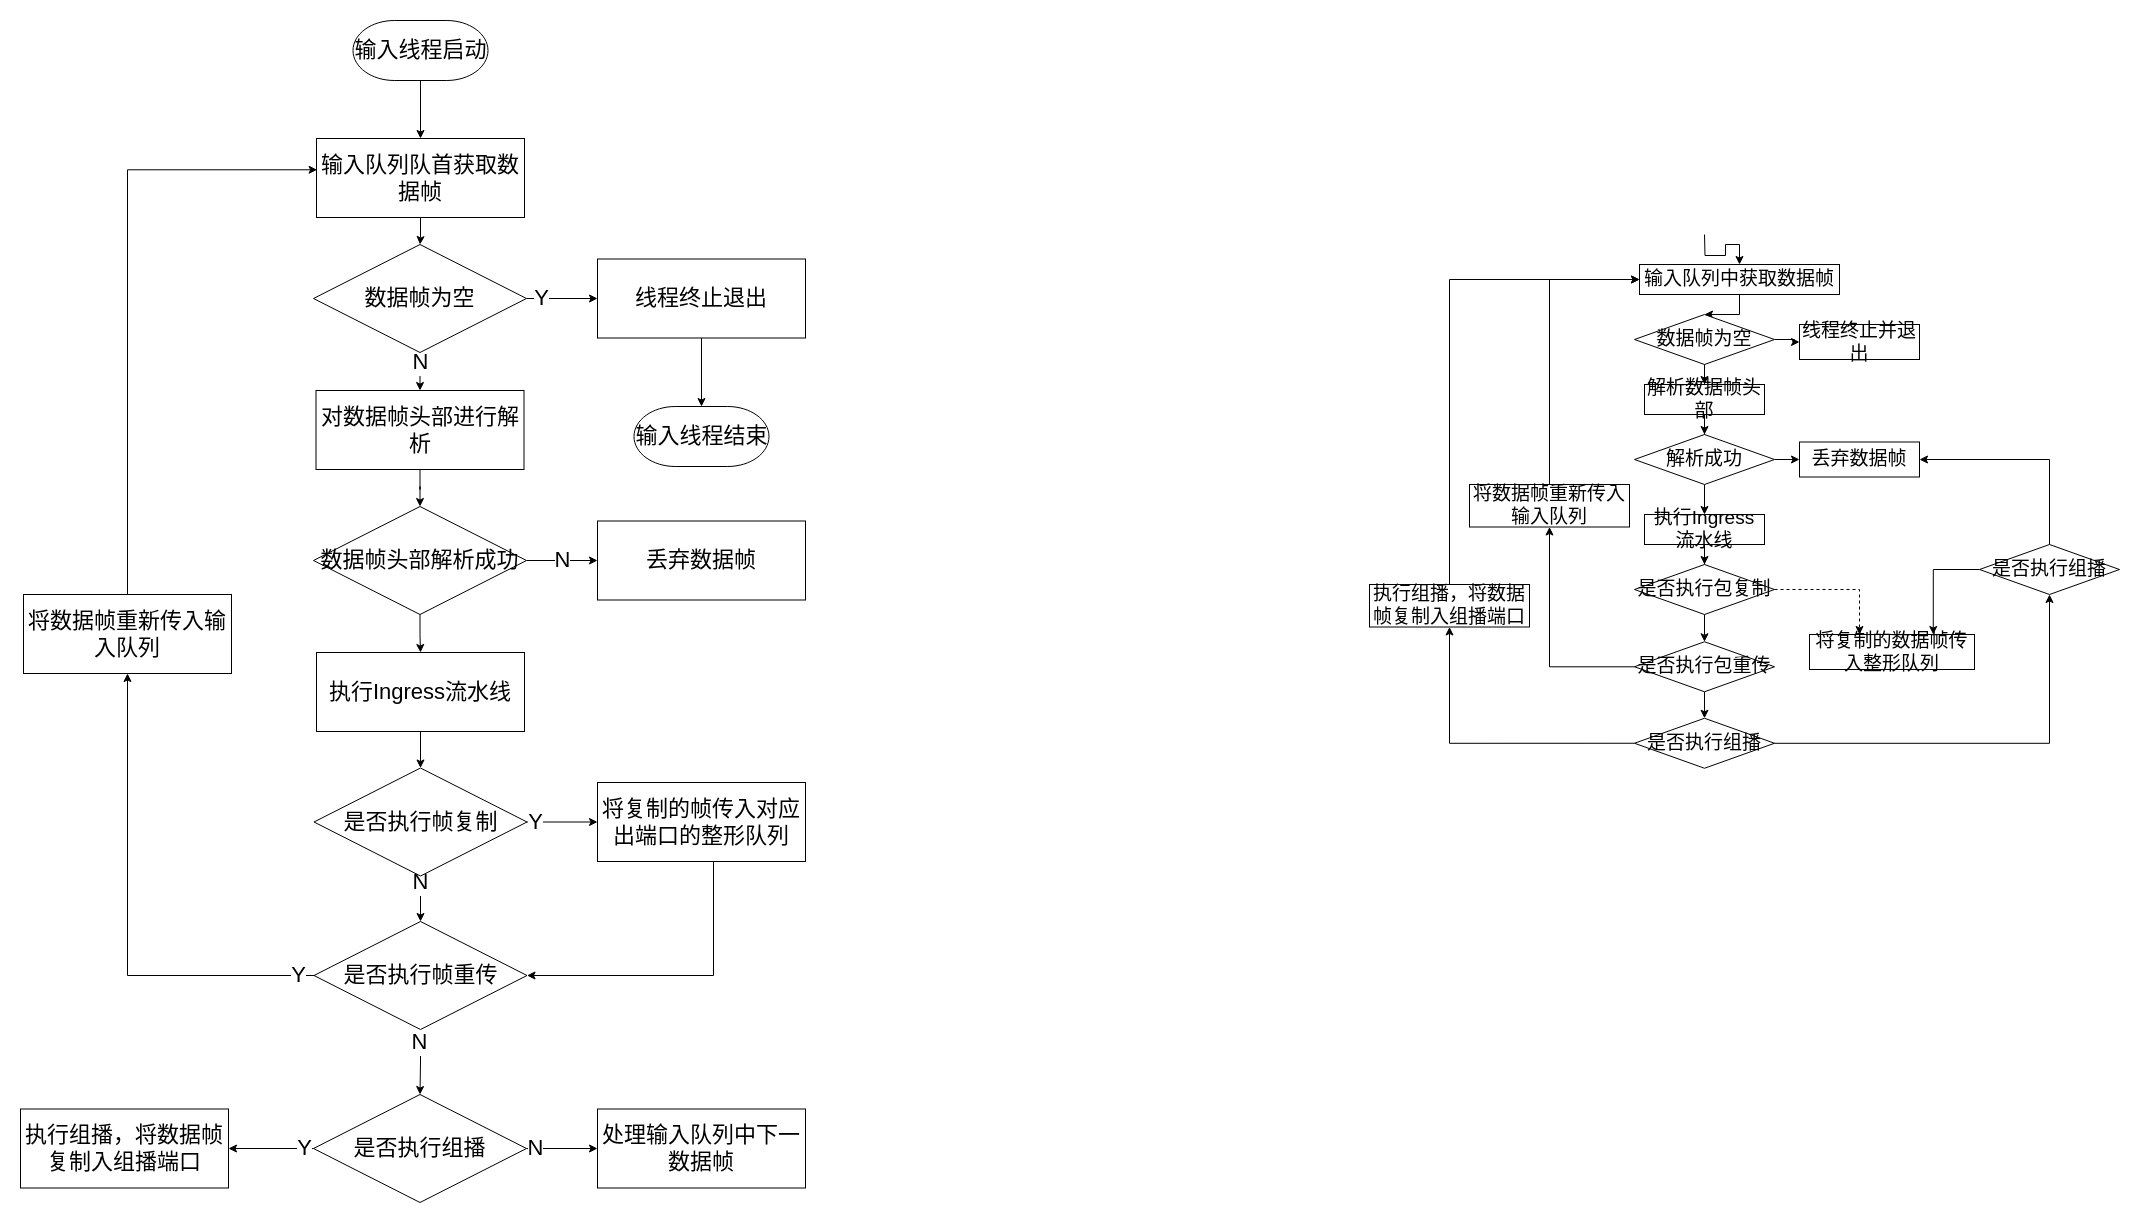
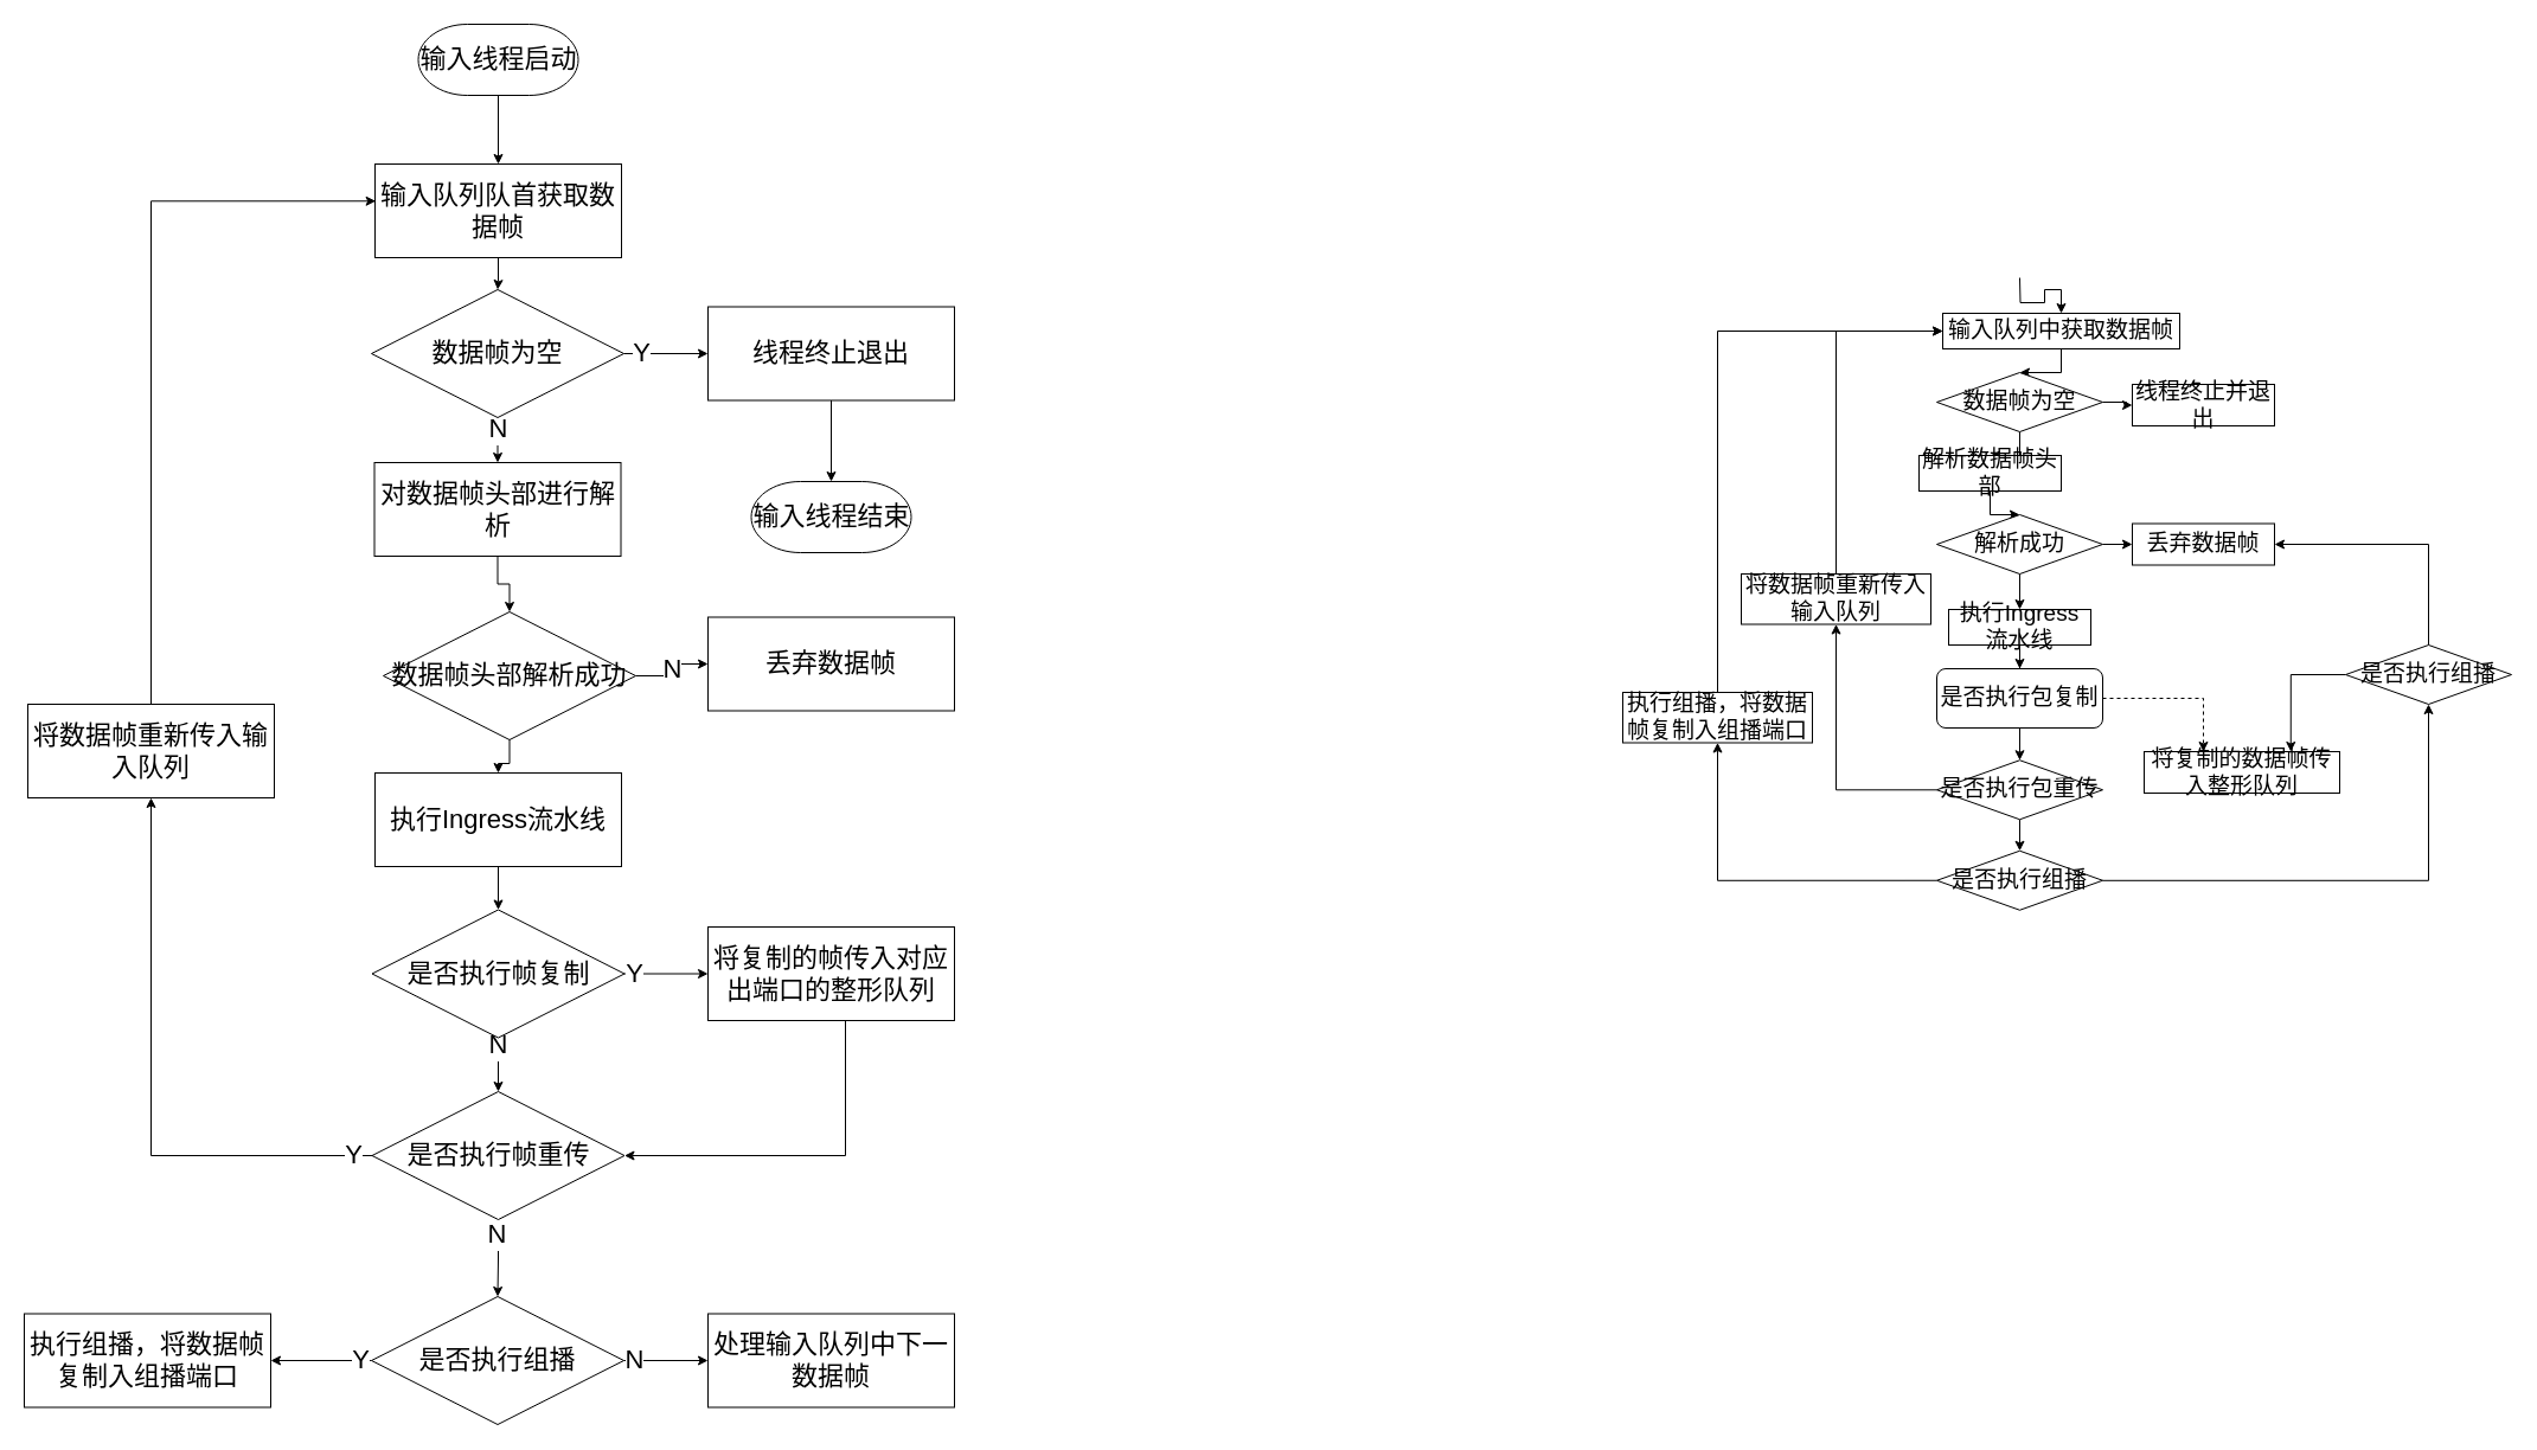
  <mxCell id="0" />
  <mxCell id="1" parent="0" />
  <mxCell id="2" value="" style="edgeStyle=orthogonalEdgeStyle;rounded=0;orthogonalLoop=1;jettySize=auto;html=1;fontSize=19;" parent="1" source="3" target="6" edge="1"><mxGeometry relative="1" as="geometry" /></mxCell>
  <mxCell id="3" value="输入队列中获取数据帧" style="rounded=0;whiteSpace=wrap;html=1;fontSize=19;" parent="1" vertex="1"><mxGeometry x="1639" y="264" width="200" height="30" as="geometry" /></mxCell>
  <mxCell id="4" value="" style="edgeStyle=orthogonalEdgeStyle;rounded=0;orthogonalLoop=1;jettySize=auto;html=1;fontSize=19;" parent="1" source="6" target="7" edge="1"><mxGeometry relative="1" as="geometry" /></mxCell>
  <mxCell id="5" value="" style="edgeStyle=orthogonalEdgeStyle;rounded=0;orthogonalLoop=1;jettySize=auto;html=1;fontSize=19;" parent="1" source="6" target="10" edge="1"><mxGeometry relative="1" as="geometry" /></mxCell>
  <mxCell id="6" value="数据帧为空" style="rhombus;whiteSpace=wrap;html=1;fontSize=19;" parent="1" vertex="1"><mxGeometry x="1634" y="314" width="140" height="50" as="geometry" /></mxCell>
  <mxCell id="7" value="线程终止并退出" style="rounded=0;whiteSpace=wrap;html=1;fontSize=19;" parent="1" vertex="1"><mxGeometry x="1799" y="324" width="120" height="35" as="geometry" /></mxCell>
  <mxCell id="8" value="" style="edgeStyle=orthogonalEdgeStyle;rounded=0;orthogonalLoop=1;jettySize=auto;html=1;fontSize=19;" parent="1" target="3" edge="1"><mxGeometry relative="1" as="geometry"><mxPoint x="1704" y="234" as="sourcePoint" /></mxGeometry></mxCell>
  <mxCell id="9" value="" style="edgeStyle=orthogonalEdgeStyle;rounded=0;orthogonalLoop=1;jettySize=auto;html=1;fontSize=19;" parent="1" source="10" target="13" edge="1"><mxGeometry relative="1" as="geometry" /></mxCell>
- <mxCell id="10" value="解析数据帧头部" style="whiteSpace=wrap;html=1;fontSize=19;" parent="1" vertex="1"><mxGeometry x="1644" y="384" width="120" height="30" as="geometry" /></mxCell>
+ <mxCell id="10" value="解析数据帧头部" style="whiteSpace=wrap;html=1;fontSize=19;" parent="1" vertex="1"><mxGeometry x="1619" y="384" width="120" height="30" as="geometry" /></mxCell>
  <mxCell id="11" value="" style="edgeStyle=orthogonalEdgeStyle;rounded=0;orthogonalLoop=1;jettySize=auto;html=1;fontSize=19;" parent="1" source="13" target="14" edge="1"><mxGeometry relative="1" as="geometry" /></mxCell>
  <mxCell id="12" value="" style="edgeStyle=orthogonalEdgeStyle;rounded=0;orthogonalLoop=1;jettySize=auto;html=1;fontSize=19;" parent="1" source="13" target="16" edge="1"><mxGeometry relative="1" as="geometry" /></mxCell>
  <mxCell id="13" value="解析成功" style="rhombus;whiteSpace=wrap;html=1;fontSize=19;" parent="1" vertex="1"><mxGeometry x="1634" y="434" width="140" height="50" as="geometry" /></mxCell>
  <mxCell id="14" value="丢弃数据帧" style="whiteSpace=wrap;html=1;fontSize=19;" parent="1" vertex="1"><mxGeometry x="1799" y="441.5" width="120" height="35" as="geometry" /></mxCell>
  <mxCell id="15" value="" style="edgeStyle=orthogonalEdgeStyle;rounded=0;orthogonalLoop=1;jettySize=auto;html=1;fontSize=19;" parent="1" source="16" target="19" edge="1"><mxGeometry relative="1" as="geometry" /></mxCell>
  <mxCell id="16" value="执行Ingress流水线" style="whiteSpace=wrap;html=1;fontSize=19;" parent="1" vertex="1"><mxGeometry x="1644" y="514" width="120" height="30" as="geometry" /></mxCell>
  <mxCell id="17" value="" style="edgeStyle=orthogonalEdgeStyle;rounded=0;orthogonalLoop=1;jettySize=auto;html=1;fontSize=19;dashed=1;" parent="1" source="19" target="20" edge="1"><mxGeometry relative="1" as="geometry"><Array as="points"><mxPoint x="1859" y="589" /></Array></mxGeometry></mxCell>
  <mxCell id="18" value="" style="edgeStyle=orthogonalEdgeStyle;rounded=0;orthogonalLoop=1;jettySize=auto;html=1;fontSize=19;" parent="1" source="19" target="28" edge="1"><mxGeometry relative="1" as="geometry" /></mxCell>
- <mxCell id="19" value="是否执行包复制" style="rhombus;whiteSpace=wrap;html=1;fontSize=19;" parent="1" vertex="1"><mxGeometry x="1634" y="564" width="140" height="50" as="geometry" /></mxCell>
+ <mxCell id="19" value="是否执行包复制" style="whiteSpace=wrap;html=1;fontSize=19;rounded=1;" parent="1" vertex="1"><mxGeometry x="1634" y="564" width="140" height="50" as="geometry" /></mxCell>
  <mxCell id="20" value="将复制的数据帧传入整形队列" style="whiteSpace=wrap;html=1;fontSize=19;" parent="1" vertex="1"><mxGeometry x="1809" y="634" width="165" height="35" as="geometry" /></mxCell>
  <mxCell id="21" value="" style="edgeStyle=orthogonalEdgeStyle;rounded=0;orthogonalLoop=1;jettySize=auto;html=1;exitX=0;exitY=0.5;exitDx=0;exitDy=0;fontSize=19;" parent="1" source="23" target="25" edge="1"><mxGeometry relative="1" as="geometry"><mxPoint x="1644" y="726.25" as="sourcePoint" /></mxGeometry></mxCell>
  <mxCell id="22" value="" style="edgeStyle=orthogonalEdgeStyle;rounded=0;orthogonalLoop=1;jettySize=auto;html=1;fontSize=19;" parent="1" source="23" target="33" edge="1"><mxGeometry relative="1" as="geometry" /></mxCell>
  <mxCell id="23" value="是否执行组播" style="rhombus;whiteSpace=wrap;html=1;fontSize=19;" parent="1" vertex="1"><mxGeometry x="1634" y="717.75" width="140" height="50" as="geometry" /></mxCell>
  <mxCell id="24" value="" style="edgeStyle=orthogonalEdgeStyle;rounded=0;orthogonalLoop=1;jettySize=auto;html=1;entryX=0;entryY=0.5;entryDx=0;entryDy=0;fontSize=19;" parent="1" source="25" target="3" edge="1"><mxGeometry relative="1" as="geometry"><Array as="points"><mxPoint x="1449" y="279" /></Array></mxGeometry></mxCell>
  <mxCell id="25" value="执行组播，将数据帧复制入组播端口" style="whiteSpace=wrap;html=1;fontSize=19;" parent="1" vertex="1"><mxGeometry x="1369" y="584" width="160" height="42.5" as="geometry" /></mxCell>
  <mxCell id="26" value="" style="edgeStyle=orthogonalEdgeStyle;rounded=0;orthogonalLoop=1;jettySize=auto;html=1;fontSize=19;" parent="1" source="28" target="30" edge="1"><mxGeometry relative="1" as="geometry" /></mxCell>
  <mxCell id="27" value="" style="edgeStyle=orthogonalEdgeStyle;rounded=0;orthogonalLoop=1;jettySize=auto;html=1;fontSize=19;" parent="1" source="28" target="23" edge="1"><mxGeometry relative="1" as="geometry" /></mxCell>
  <mxCell id="28" value="是否执行包重传" style="rhombus;whiteSpace=wrap;html=1;fontSize=19;" parent="1" vertex="1"><mxGeometry x="1634" y="641.25" width="140" height="50" as="geometry" /></mxCell>
  <mxCell id="29" value="" style="edgeStyle=orthogonalEdgeStyle;rounded=0;orthogonalLoop=1;jettySize=auto;html=1;entryX=0;entryY=0.5;entryDx=0;entryDy=0;fontSize=19;" parent="1" source="30" target="3" edge="1"><mxGeometry relative="1" as="geometry"><mxPoint x="1529" y="573.75" as="targetPoint" /><Array as="points"><mxPoint x="1549" y="279" /></Array></mxGeometry></mxCell>
  <mxCell id="30" value="将数据帧重新传入输入队列" style="whiteSpace=wrap;html=1;fontSize=19;" parent="1" vertex="1"><mxGeometry x="1469" y="484" width="160" height="42.5" as="geometry" /></mxCell>
  <mxCell id="31" value="" style="edgeStyle=orthogonalEdgeStyle;rounded=0;orthogonalLoop=1;jettySize=auto;html=1;entryX=1;entryY=0.5;entryDx=0;entryDy=0;fontSize=19;" parent="1" source="33" target="14" edge="1"><mxGeometry relative="1" as="geometry"><mxPoint x="1869" y="642.75" as="targetPoint" /><Array as="points"><mxPoint x="2049" y="459" /></Array></mxGeometry></mxCell>
  <mxCell id="32" value="" style="edgeStyle=orthogonalEdgeStyle;rounded=0;orthogonalLoop=1;jettySize=auto;html=1;entryX=0.75;entryY=0;entryDx=0;entryDy=0;fontSize=19;" parent="1" source="33" target="20" edge="1"><mxGeometry relative="1" as="geometry"><mxPoint x="1889" y="569" as="targetPoint" /></mxGeometry></mxCell>
  <mxCell id="33" value="是否执行组播" style="rhombus;whiteSpace=wrap;html=1;fontSize=19;" parent="1" vertex="1"><mxGeometry x="1979" y="544" width="140" height="50" as="geometry" /></mxCell>
  <mxCell id="34" value="" style="edgeStyle=orthogonalEdgeStyle;rounded=0;orthogonalLoop=1;jettySize=auto;html=1;fontSize=22;" parent="1" source="35" target="37" edge="1"><mxGeometry relative="1" as="geometry" /></mxCell>
  <mxCell id="35" value="&lt;span style=&quot;font-size: 22px;&quot;&gt;输入线程启动&lt;/span&gt;" style="strokeWidth=1;html=1;shape=mxgraph.flowchart.terminator;whiteSpace=wrap;fontSize=22;" parent="1" vertex="1"><mxGeometry x="352.5" y="20" width="135" height="60" as="geometry" /></mxCell>
  <mxCell id="36" value="" style="edgeStyle=orthogonalEdgeStyle;rounded=0;orthogonalLoop=1;jettySize=auto;html=1;fontSize=22;" parent="1" source="37" target="40" edge="1"><mxGeometry relative="1" as="geometry" /></mxCell>
  <mxCell id="37" value="输入队列队首获取数据帧" style="rounded=0;whiteSpace=wrap;html=1;fontSize=22;" parent="1" vertex="1"><mxGeometry x="316" y="138" width="208" height="79" as="geometry" /></mxCell>
  <mxCell id="38" value="Y" style="edgeStyle=orthogonalEdgeStyle;rounded=0;orthogonalLoop=1;jettySize=auto;html=1;fontSize=22;" parent="1" source="40" target="42" edge="1"><mxGeometry x="-0.549" relative="1" as="geometry"><mxPoint x="-1" as="offset" /></mxGeometry></mxCell>
  <mxCell id="39" value="N" style="edgeStyle=orthogonalEdgeStyle;rounded=0;orthogonalLoop=1;jettySize=auto;html=1;fontSize=22;" parent="1" source="40" target="45" edge="1"><mxGeometry x="-0.552" relative="1" as="geometry"><mxPoint y="1" as="offset" /></mxGeometry></mxCell>
  <mxCell id="40" value="数据帧为空" style="rhombus;whiteSpace=wrap;html=1;fontSize=22;" parent="1" vertex="1"><mxGeometry x="313" y="244" width="213" height="108" as="geometry" /></mxCell>
  <mxCell id="41" value="" style="edgeStyle=orthogonalEdgeStyle;rounded=0;orthogonalLoop=1;jettySize=auto;html=1;fontSize=22;" parent="1" source="42" target="43" edge="1"><mxGeometry relative="1" as="geometry" /></mxCell>
  <mxCell id="42" value="线程终止退出" style="rounded=0;whiteSpace=wrap;html=1;fontSize=22;" parent="1" vertex="1"><mxGeometry x="597" y="258.5" width="208" height="79" as="geometry" /></mxCell>
  <mxCell id="43" value="&lt;span style=&quot;font-size: 22px;&quot;&gt;输入线程结束&lt;/span&gt;" style="strokeWidth=1;html=1;shape=mxgraph.flowchart.terminator;whiteSpace=wrap;fontSize=22;" parent="1" vertex="1"><mxGeometry x="633.5" y="406" width="135" height="60" as="geometry" /></mxCell>
  <mxCell id="44" value="" style="edgeStyle=orthogonalEdgeStyle;rounded=0;orthogonalLoop=1;jettySize=auto;html=1;fontSize=22;" parent="1" source="45" target="48" edge="1"><mxGeometry relative="1" as="geometry" /></mxCell>
  <mxCell id="45" value="对数据帧头部进行解析" style="rounded=0;whiteSpace=wrap;html=1;fontSize=22;" parent="1" vertex="1"><mxGeometry x="315.5" y="390" width="208" height="79" as="geometry" /></mxCell>
  <mxCell id="46" value="N" style="edgeStyle=orthogonalEdgeStyle;rounded=0;orthogonalLoop=1;jettySize=auto;html=1;fontSize=22;" parent="1" source="48" target="49" edge="1"><mxGeometry relative="1" as="geometry" /></mxCell>
  <mxCell id="47" value="" style="edgeStyle=orthogonalEdgeStyle;rounded=0;orthogonalLoop=1;jettySize=auto;html=1;fontSize=22;" parent="1" source="48" target="51" edge="1"><mxGeometry relative="1" as="geometry" /></mxCell>
- <mxCell id="48" value="数据帧头部解析成功" style="rhombus;whiteSpace=wrap;html=1;fontSize=22;" parent="1" vertex="1"><mxGeometry x="313" y="506" width="213" height="108" as="geometry" /></mxCell>
+ <mxCell id="48" value="数据帧头部解析成功" style="rhombus;whiteSpace=wrap;html=1;fontSize=22;" parent="1" vertex="1"><mxGeometry x="323" y="516" width="213" height="108" as="geometry" /></mxCell>
  <mxCell id="49" value="丢弃数据帧" style="rounded=0;whiteSpace=wrap;html=1;fontSize=22;" parent="1" vertex="1"><mxGeometry x="597" y="520.5" width="208" height="79" as="geometry" /></mxCell>
  <mxCell id="50" value="" style="edgeStyle=orthogonalEdgeStyle;rounded=0;orthogonalLoop=1;jettySize=auto;html=1;fontSize=22;" parent="1" source="51" target="54" edge="1"><mxGeometry relative="1" as="geometry" /></mxCell>
  <mxCell id="51" value="执行Ingress流水线" style="rounded=0;whiteSpace=wrap;html=1;fontSize=22;" parent="1" vertex="1"><mxGeometry x="316" y="652" width="208" height="79" as="geometry" /></mxCell>
  <mxCell id="52" value="N" style="edgeStyle=orthogonalEdgeStyle;rounded=0;orthogonalLoop=1;jettySize=auto;html=1;fontSize=22;" parent="1" source="54" target="57" edge="1"><mxGeometry x="-0.756" relative="1" as="geometry"><mxPoint as="offset" /></mxGeometry></mxCell>
  <mxCell id="53" value="Y" style="edgeStyle=orthogonalEdgeStyle;rounded=0;orthogonalLoop=1;jettySize=auto;html=1;fontSize=22;" parent="1" source="54" target="62" edge="1"><mxGeometry x="-0.759" relative="1" as="geometry"><mxPoint as="offset" /></mxGeometry></mxCell>
  <mxCell id="54" value="是否执行帧复制" style="rhombus;whiteSpace=wrap;html=1;fontSize=22;" parent="1" vertex="1"><mxGeometry x="313.5" y="767.5" width="213" height="108" as="geometry" /></mxCell>
  <mxCell id="55" value="N" style="edgeStyle=orthogonalEdgeStyle;rounded=0;orthogonalLoop=1;jettySize=auto;html=1;fontSize=22;" parent="1" source="57" target="60" edge="1"><mxGeometry x="-0.603" y="-1" relative="1" as="geometry"><mxPoint as="offset" /></mxGeometry></mxCell>
  <mxCell id="56" value="Y" style="edgeStyle=orthogonalEdgeStyle;rounded=0;orthogonalLoop=1;jettySize=auto;html=1;entryX=0.5;entryY=1;entryDx=0;entryDy=0;fontSize=22;" parent="1" source="57" target="64" edge="1"><mxGeometry x="-0.936" relative="1" as="geometry"><mxPoint x="187" y="1081" as="targetPoint" /><mxPoint as="offset" /></mxGeometry></mxCell>
  <mxCell id="57" value="是否执行帧重传" style="rhombus;whiteSpace=wrap;html=1;fontSize=22;" parent="1" vertex="1"><mxGeometry x="313.5" y="921" width="213" height="108" as="geometry" /></mxCell>
  <mxCell id="58" value="Y" style="edgeStyle=orthogonalEdgeStyle;rounded=0;orthogonalLoop=1;jettySize=auto;html=1;fontSize=22;" parent="1" source="60" target="65" edge="1"><mxGeometry x="-0.788" relative="1" as="geometry"><mxPoint as="offset" /></mxGeometry></mxCell>
  <mxCell id="59" value="N" style="edgeStyle=orthogonalEdgeStyle;rounded=0;orthogonalLoop=1;jettySize=auto;html=1;fontSize=22;" parent="1" source="60" target="66" edge="1"><mxGeometry x="-0.747" relative="1" as="geometry"><mxPoint as="offset" /></mxGeometry></mxCell>
  <mxCell id="60" value="是否执行组播" style="rhombus;whiteSpace=wrap;html=1;fontSize=22;" parent="1" vertex="1"><mxGeometry x="313" y="1094" width="213" height="108" as="geometry" /></mxCell>
  <mxCell id="61" value="" style="edgeStyle=orthogonalEdgeStyle;rounded=0;orthogonalLoop=1;jettySize=auto;html=1;entryX=1;entryY=0.5;entryDx=0;entryDy=0;fontSize=22;" parent="1" source="62" target="57" edge="1"><mxGeometry relative="1" as="geometry"><mxPoint x="713" y="1040.5" as="targetPoint" /><Array as="points"><mxPoint x="713" y="975" /></Array></mxGeometry></mxCell>
  <mxCell id="62" value="将复制的帧传入对应出端口的整形队列" style="rounded=0;whiteSpace=wrap;html=1;fontSize=22;" parent="1" vertex="1"><mxGeometry x="597" y="782" width="208" height="79" as="geometry" /></mxCell>
  <mxCell id="63" value="" style="edgeStyle=orthogonalEdgeStyle;rounded=0;orthogonalLoop=1;jettySize=auto;html=1;entryX=0.003;entryY=0.396;entryDx=0;entryDy=0;entryPerimeter=0;fontSize=22;" parent="1" source="64" target="37" edge="1"><mxGeometry relative="1" as="geometry"><mxPoint x="127" y="786" as="targetPoint" /><Array as="points"><mxPoint x="127" y="169" /></Array></mxGeometry></mxCell>
  <mxCell id="64" value="将数据帧重新传入输入队列" style="rounded=0;whiteSpace=wrap;html=1;fontSize=22;" parent="1" vertex="1"><mxGeometry x="23" y="594" width="208" height="79" as="geometry" /></mxCell>
  <mxCell id="65" value="执行组播，将数据帧复制入组播端口" style="rounded=0;whiteSpace=wrap;html=1;fontSize=22;" parent="1" vertex="1"><mxGeometry x="20" y="1108.5" width="208" height="79" as="geometry" /></mxCell>
  <mxCell id="66" value="处理输入队列中下一数据帧" style="rounded=0;whiteSpace=wrap;html=1;fontSize=22;" parent="1" vertex="1"><mxGeometry x="597" y="1108.5" width="208" height="79" as="geometry" /></mxCell>
